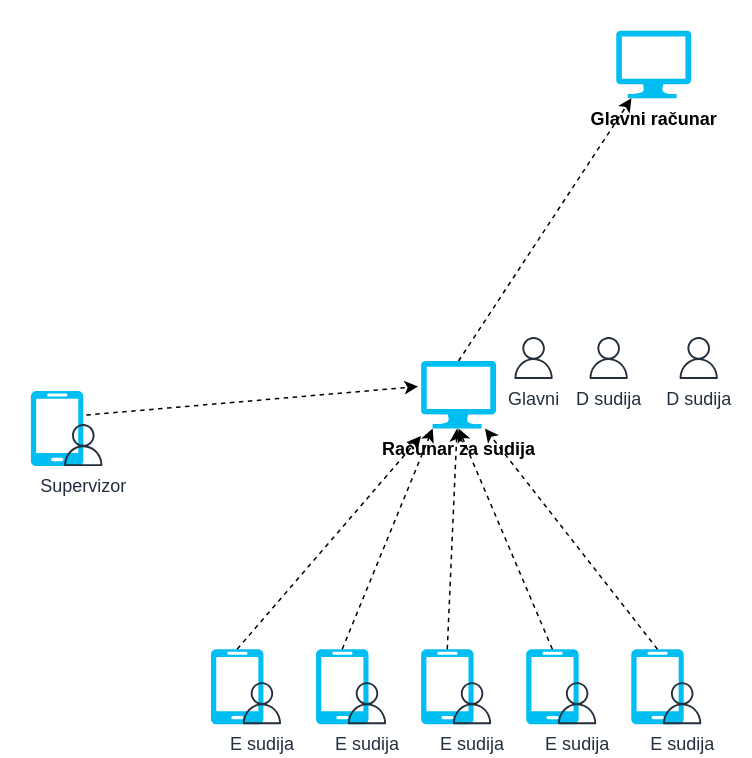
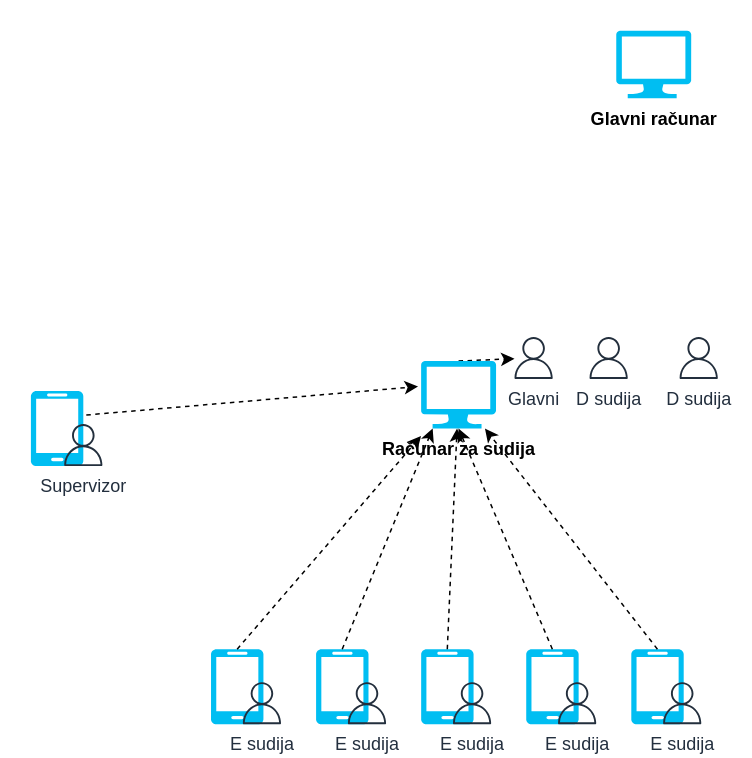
  <mxCell id="0" />
  <mxCell id="1" parent="0" />
  <mxCell id="2" value="&lt;b&gt;Glavni računar&lt;/b&gt;" style="verticalLabelPosition=bottom;html=1;verticalAlign=top;align=center;strokeColor=none;fillColor=#00BEF2;shape=mxgraph.azure.computer;pointerEvents=1;" vertex="1" parent="1"><mxGeometry x="410" y="20" width="50" height="45" as="geometry" /></mxCell>
- <mxCell id="3" style="edgeStyle=none;rounded=0;orthogonalLoop=1;jettySize=auto;html=1;exitX=0.5;exitY=0;exitDx=0;exitDy=0;exitPerimeter=0;dashed=1;" edge="1" parent="1" source="4" target="2"><mxGeometry relative="1" as="geometry" /></mxCell>
+ <mxCell id="3" style="edgeStyle=none;rounded=0;orthogonalLoop=1;jettySize=auto;html=1;exitX=0.5;exitY=0;exitDx=0;exitDy=0;exitPerimeter=0;dashed=1;" edge="1" parent="1" source="4" target="6"><mxGeometry relative="1" as="geometry" /></mxCell>
  <mxCell id="4" value="&lt;b&gt;Računar za sudija&lt;/b&gt;" style="verticalLabelPosition=bottom;html=1;verticalAlign=top;align=center;strokeColor=none;fillColor=#00BEF2;shape=mxgraph.azure.computer;pointerEvents=1;" vertex="1" parent="1"><mxGeometry x="280" y="240" width="50" height="45" as="geometry" /></mxCell>
  <mxCell id="5" value="D sudija" style="sketch=0;outlineConnect=0;fontColor=#232F3E;gradientColor=none;fillColor=#232F3D;strokeColor=none;dashed=0;verticalLabelPosition=bottom;verticalAlign=top;align=center;html=1;fontSize=12;fontStyle=0;aspect=fixed;pointerEvents=1;shape=mxgraph.aws4.user;" vertex="1" parent="1"><mxGeometry x="451" y="224" width="28" height="28" as="geometry" /></mxCell>
  <mxCell id="6" value="Glavni" style="sketch=0;outlineConnect=0;fontColor=#232F3E;gradientColor=none;fillColor=#232F3D;strokeColor=none;dashed=0;verticalLabelPosition=bottom;verticalAlign=top;align=center;html=1;fontSize=12;fontStyle=0;aspect=fixed;pointerEvents=1;shape=mxgraph.aws4.user;" vertex="1" parent="1"><mxGeometry x="341" y="224" width="28" height="28" as="geometry" /></mxCell>
  <mxCell id="7" value="" style="group" vertex="1" connectable="0" parent="1"><mxGeometry x="20" y="260" width="49" height="50" as="geometry" /></mxCell>
  <mxCell id="8" value="" style="verticalLabelPosition=bottom;html=1;verticalAlign=top;align=center;strokeColor=none;fillColor=#00BEF2;shape=mxgraph.azure.mobile;pointerEvents=1;" vertex="1" parent="7"><mxGeometry width="35" height="50" as="geometry" /></mxCell>
  <mxCell id="9" value="Supervizor" style="sketch=0;outlineConnect=0;fontColor=#232F3E;gradientColor=none;fillColor=#232F3D;strokeColor=none;dashed=0;verticalLabelPosition=bottom;verticalAlign=top;align=center;html=1;fontSize=12;fontStyle=0;aspect=fixed;pointerEvents=1;shape=mxgraph.aws4.user;" vertex="1" parent="7"><mxGeometry x="21" y="22" width="28" height="28" as="geometry" /></mxCell>
  <mxCell id="10" value="" style="group" vertex="1" connectable="0" parent="1"><mxGeometry x="350" y="432" width="48" height="50" as="geometry" /></mxCell>
  <mxCell id="11" value="" style="verticalLabelPosition=bottom;html=1;verticalAlign=top;align=center;strokeColor=none;fillColor=#00BEF2;shape=mxgraph.azure.mobile;pointerEvents=1;" vertex="1" parent="10"><mxGeometry width="35" height="50" as="geometry" /></mxCell>
  <mxCell id="12" value="E sudija" style="sketch=0;outlineConnect=0;fontColor=#232F3E;gradientColor=none;fillColor=#232F3D;strokeColor=none;dashed=0;verticalLabelPosition=bottom;verticalAlign=top;align=center;html=1;fontSize=12;fontStyle=0;aspect=fixed;pointerEvents=1;shape=mxgraph.aws4.user;" vertex="1" parent="10"><mxGeometry x="20" y="22" width="28" height="28" as="geometry" /></mxCell>
  <mxCell id="13" value="" style="group" vertex="1" connectable="0" parent="1"><mxGeometry x="420" y="432" width="48" height="50" as="geometry" /></mxCell>
  <mxCell id="14" value="" style="verticalLabelPosition=bottom;html=1;verticalAlign=top;align=center;strokeColor=none;fillColor=#00BEF2;shape=mxgraph.azure.mobile;pointerEvents=1;" vertex="1" parent="13"><mxGeometry width="35" height="50" as="geometry" /></mxCell>
  <mxCell id="15" value="E sudija" style="sketch=0;outlineConnect=0;fontColor=#232F3E;gradientColor=none;fillColor=#232F3D;strokeColor=none;dashed=0;verticalLabelPosition=bottom;verticalAlign=top;align=center;html=1;fontSize=12;fontStyle=0;aspect=fixed;pointerEvents=1;shape=mxgraph.aws4.user;" vertex="1" parent="13"><mxGeometry x="20" y="22" width="28" height="28" as="geometry" /></mxCell>
  <mxCell id="16" value="" style="group" vertex="1" connectable="0" parent="1"><mxGeometry x="280" y="432" width="48" height="50" as="geometry" /></mxCell>
  <mxCell id="17" value="" style="verticalLabelPosition=bottom;html=1;verticalAlign=top;align=center;strokeColor=none;fillColor=#00BEF2;shape=mxgraph.azure.mobile;pointerEvents=1;" vertex="1" parent="16"><mxGeometry width="35" height="50" as="geometry" /></mxCell>
  <mxCell id="18" value="E sudija" style="sketch=0;outlineConnect=0;fontColor=#232F3E;gradientColor=none;fillColor=#232F3D;strokeColor=none;dashed=0;verticalLabelPosition=bottom;verticalAlign=top;align=center;html=1;fontSize=12;fontStyle=0;aspect=fixed;pointerEvents=1;shape=mxgraph.aws4.user;" vertex="1" parent="16"><mxGeometry x="20" y="22" width="28" height="28" as="geometry" /></mxCell>
  <mxCell id="19" value="" style="group" vertex="1" connectable="0" parent="1"><mxGeometry x="210" y="432" width="48" height="50" as="geometry" /></mxCell>
  <mxCell id="20" value="" style="verticalLabelPosition=bottom;html=1;verticalAlign=top;align=center;strokeColor=none;fillColor=#00BEF2;shape=mxgraph.azure.mobile;pointerEvents=1;" vertex="1" parent="19"><mxGeometry width="35" height="50" as="geometry" /></mxCell>
  <mxCell id="21" value="E sudija" style="sketch=0;outlineConnect=0;fontColor=#232F3E;gradientColor=none;fillColor=#232F3D;strokeColor=none;dashed=0;verticalLabelPosition=bottom;verticalAlign=top;align=center;html=1;fontSize=12;fontStyle=0;aspect=fixed;pointerEvents=1;shape=mxgraph.aws4.user;" vertex="1" parent="19"><mxGeometry x="20" y="22" width="28" height="28" as="geometry" /></mxCell>
  <mxCell id="22" value="" style="group" vertex="1" connectable="0" parent="1"><mxGeometry x="140" y="432" width="48" height="50" as="geometry" /></mxCell>
  <mxCell id="23" value="" style="verticalLabelPosition=bottom;html=1;verticalAlign=top;align=center;strokeColor=none;fillColor=#00BEF2;shape=mxgraph.azure.mobile;pointerEvents=1;" vertex="1" parent="22"><mxGeometry width="35" height="50" as="geometry" /></mxCell>
  <mxCell id="24" value="E sudija" style="sketch=0;outlineConnect=0;fontColor=#232F3E;gradientColor=none;fillColor=#232F3D;strokeColor=none;dashed=0;verticalLabelPosition=bottom;verticalAlign=top;align=center;html=1;fontSize=12;fontStyle=0;aspect=fixed;pointerEvents=1;shape=mxgraph.aws4.user;" vertex="1" parent="22"><mxGeometry x="20" y="22" width="28" height="28" as="geometry" /></mxCell>
  <mxCell id="25" value="D sudija" style="sketch=0;outlineConnect=0;fontColor=#232F3E;gradientColor=none;fillColor=#232F3D;strokeColor=none;dashed=0;verticalLabelPosition=bottom;verticalAlign=top;align=center;html=1;fontSize=12;fontStyle=0;aspect=fixed;pointerEvents=1;shape=mxgraph.aws4.user;" vertex="1" parent="1"><mxGeometry x="391" y="224" width="28" height="28" as="geometry" /></mxCell>
  <mxCell id="26" style="rounded=0;orthogonalLoop=1;jettySize=auto;html=1;exitX=0.5;exitY=0;exitDx=0;exitDy=0;exitPerimeter=0;dashed=1;" edge="1" parent="1" source="14" target="4"><mxGeometry relative="1" as="geometry" /></mxCell>
  <mxCell id="27" style="edgeStyle=none;rounded=0;orthogonalLoop=1;jettySize=auto;html=1;exitX=0.5;exitY=0;exitDx=0;exitDy=0;exitPerimeter=0;entryX=0.5;entryY=1;entryDx=0;entryDy=0;entryPerimeter=0;dashed=1;" edge="1" parent="1" source="11" target="4"><mxGeometry relative="1" as="geometry" /></mxCell>
  <mxCell id="28" style="edgeStyle=none;rounded=0;orthogonalLoop=1;jettySize=auto;html=1;exitX=0.5;exitY=0;exitDx=0;exitDy=0;exitPerimeter=0;dashed=1;" edge="1" parent="1" source="17" target="4"><mxGeometry relative="1" as="geometry" /></mxCell>
  <mxCell id="29" style="edgeStyle=none;rounded=0;orthogonalLoop=1;jettySize=auto;html=1;exitX=0.5;exitY=0;exitDx=0;exitDy=0;exitPerimeter=0;entryX=0.155;entryY=1;entryDx=0;entryDy=0;entryPerimeter=0;dashed=1;" edge="1" parent="1" source="20" target="4"><mxGeometry relative="1" as="geometry" /></mxCell>
  <mxCell id="30" style="edgeStyle=none;rounded=0;orthogonalLoop=1;jettySize=auto;html=1;exitX=0.5;exitY=0;exitDx=0;exitDy=0;exitPerimeter=0;dashed=1;" edge="1" parent="1" source="23"><mxGeometry relative="1" as="geometry"><mxPoint x="280" y="290" as="targetPoint" /></mxGeometry></mxCell>
  <mxCell id="31" style="edgeStyle=none;rounded=0;orthogonalLoop=1;jettySize=auto;html=1;exitX=1.057;exitY=0.32;exitDx=0;exitDy=0;exitPerimeter=0;entryX=-0.04;entryY=0.378;entryDx=0;entryDy=0;entryPerimeter=0;dashed=1;" edge="1" parent="1" source="8" target="4"><mxGeometry relative="1" as="geometry" /></mxCell>
